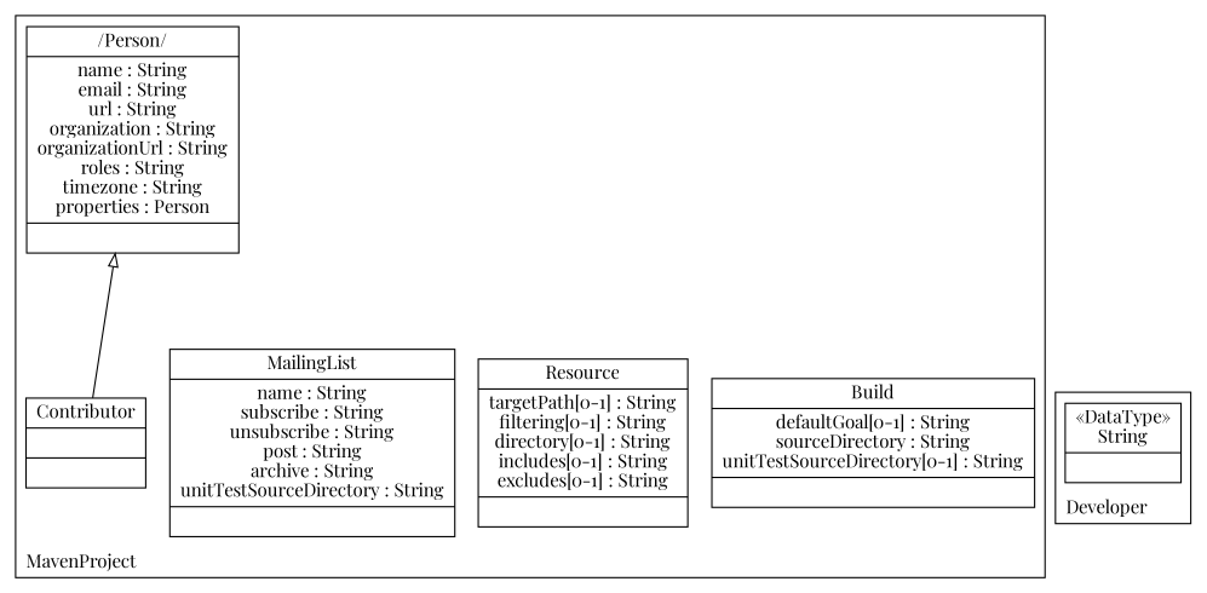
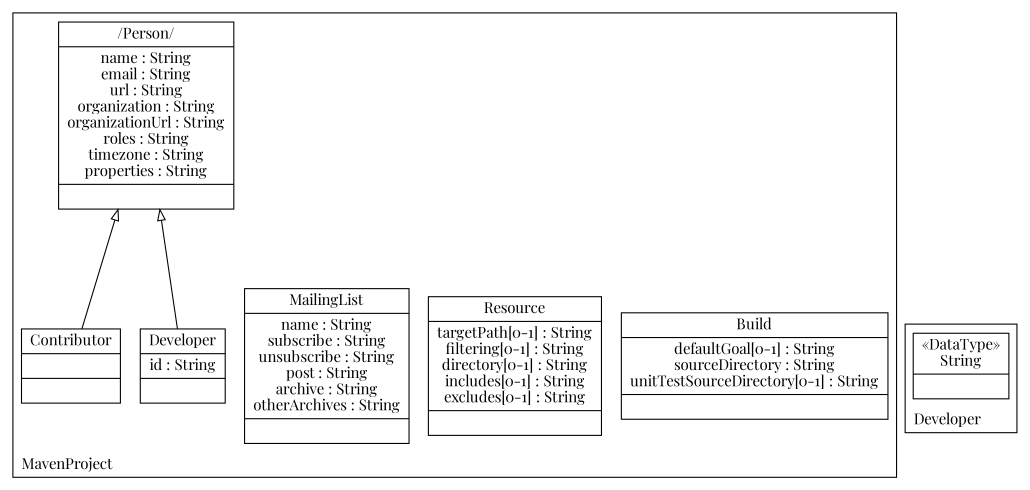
  digraph {
    compound=true
    fontname="Playfair Display"
    labeljust=l
    labelloc=t
    nodeSep=0.75
    rankdir=BT
    node [fontname="Playfair Display" shape=record]
    edge [arrowhead=onormal constraint=true fontname="Playfair Display" group=Person minlen=2]
    n1 [label="{Build|defaultGoal[0-1] : String\nsourceDirectory : String\nunitTestSourceDirectory[0-1] : String| }"]
    n2 [label="{Resource|targetPath[0-1] : String\nfiltering[0-1] : String\ndirectory[0-1] : String\nincludes[0-1] : String\nexcludes[0-1] : String| }"]
-   n3 [label="{MailingList|name : String\nsubscribe : String\nunsubscribe : String\npost : String\narchive : String\nunitTestSourceDirectory : String| }"]
-   n4 [label="{/Person/|name : String\nemail : String\nurl : String\norganization : String\norganizationUrl : String\nroles : String\ntimezone : String\nproperties : Person| }"]
+   n3 [label="{MailingList|name : String\nsubscribe : String\nunsubscribe : String\npost : String\narchive : String\notherArchives : String| }"]
+   n4 [label="{/Person/|name : String\nemail : String\nurl : String\norganization : String\norganizationUrl : String\nroles : String\ntimezone : String\nproperties : String| }"]
+   n5 [label="{Developer|id : String| }"]
    n6 [label="{Contributor| | }"]
    n7 [label="{&#171;DataType&#187;\nString|}"]
    subgraph cluster_1 {
      color=black
      label=MavenProject
      n1
      n2
      n3
      n4
+     n5
      n6
    }
    subgraph cluster_2 {
      color=black
      label=Developer
      n7
    }
+   n5 -> n4
    n6 -> n4
  }
